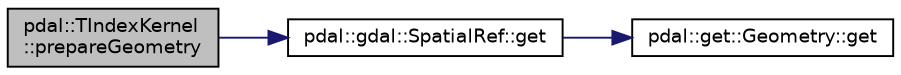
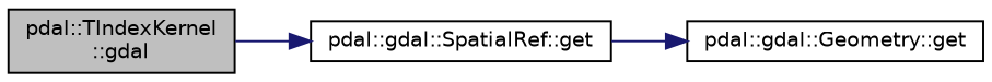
  digraph {
    rankdir=LR
    node [color=black fillcolor=white fontname=Helvetica fontsize=10 shape=record style=filled]
    edge [color=midnightblue fontname=Helvetica fontsize=10 labelfontname=Helvetica labelfontsize=10 style=solid]
-   n1 [fillcolor=grey75 fontcolor=black height=0.2 label="pdal::TIndexKernel\l::prepareGeometry" width=0.4]
+   n1 [fillcolor=grey75 fontcolor=black height=0.2 label="pdal::TIndexKernel\l::gdal" width=0.4]
    n2 [height=0.2 label="pdal::gdal::SpatialRef::get" width=0.4]
-   n3 [height=0.2 label="pdal::get::Geometry::get" width=0.4]
+   n3 [height=0.2 label="pdal::gdal::Geometry::get" width=0.4]
    n1 -> n2
    n2 -> n3
  }
